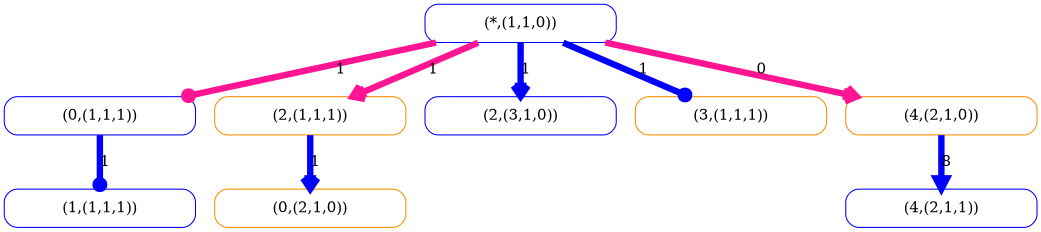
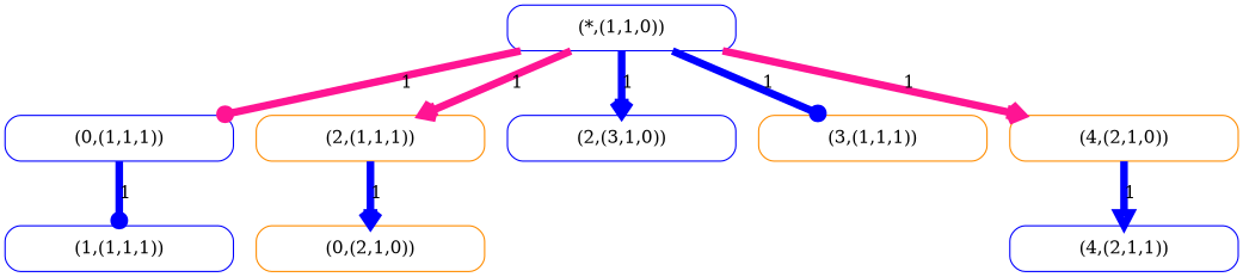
  digraph {
    node [color=blue fixedsize=true shape=box style=rounded]
    edge [arrowhead=vee color=blue penwidth=6]
    n1 [label="(*,(1,1,0))" width=2.5]
    n2 [label="(0,(1,1,1))" width=2.5]
    n3 [color=darkorange label="(2,(1,1,1))" width=2.5]
    n4 [label="(2,(3,1,0))" width=2.5]
    n5 [color=darkorange label="(3,(1,1,1))" width=2.5]
    n6 [color=darkorange label="(4,(2,1,0))" width=2.5]
    n7 [label="(1,(1,1,1))" width=2.5]
    n8 [color=darkorange label="(0,(2,1,0))" width=2.5]
    n9 [label="(4,(2,1,1))" width=2.5]
    n1 -> n2 [arrowhead=dot color=deeppink label=1]
    n1 -> n3 [color=deeppink label=1]
    n1 -> n4 [label=1]
    n1 -> n5 [arrowhead=dot label=1]
-   n1 -> n6 [color=deeppink label=0]
+   n1 -> n6 [color=deeppink label=1]
    n2 -> n7 [arrowhead=dot label=1]
    n3 -> n8 [label=1]
-   n6 -> n9 [arrowhead=onormal label=8]
+   n6 -> n9 [arrowhead=onormal label=1]
  }
